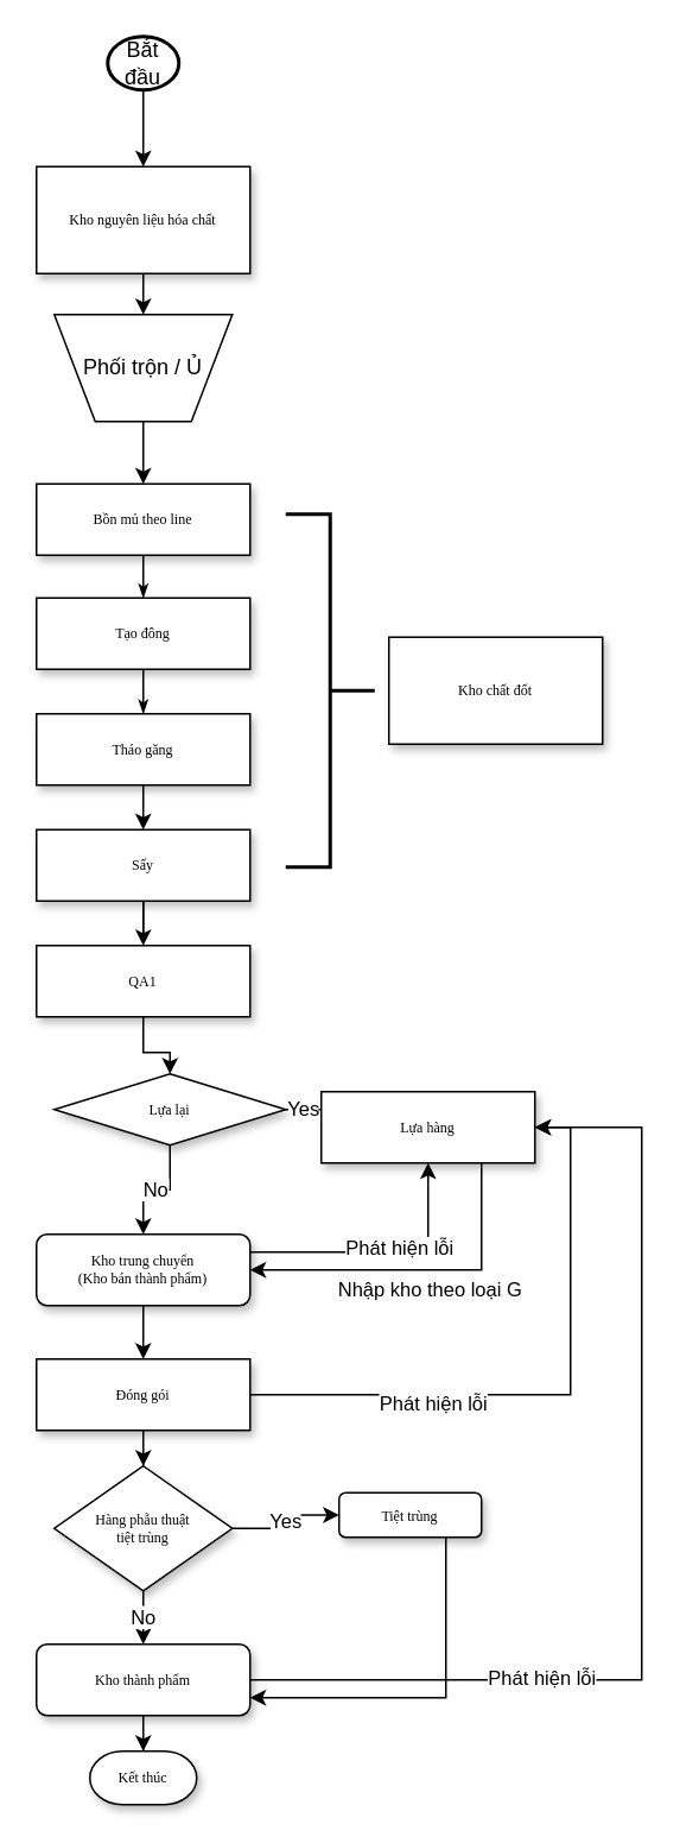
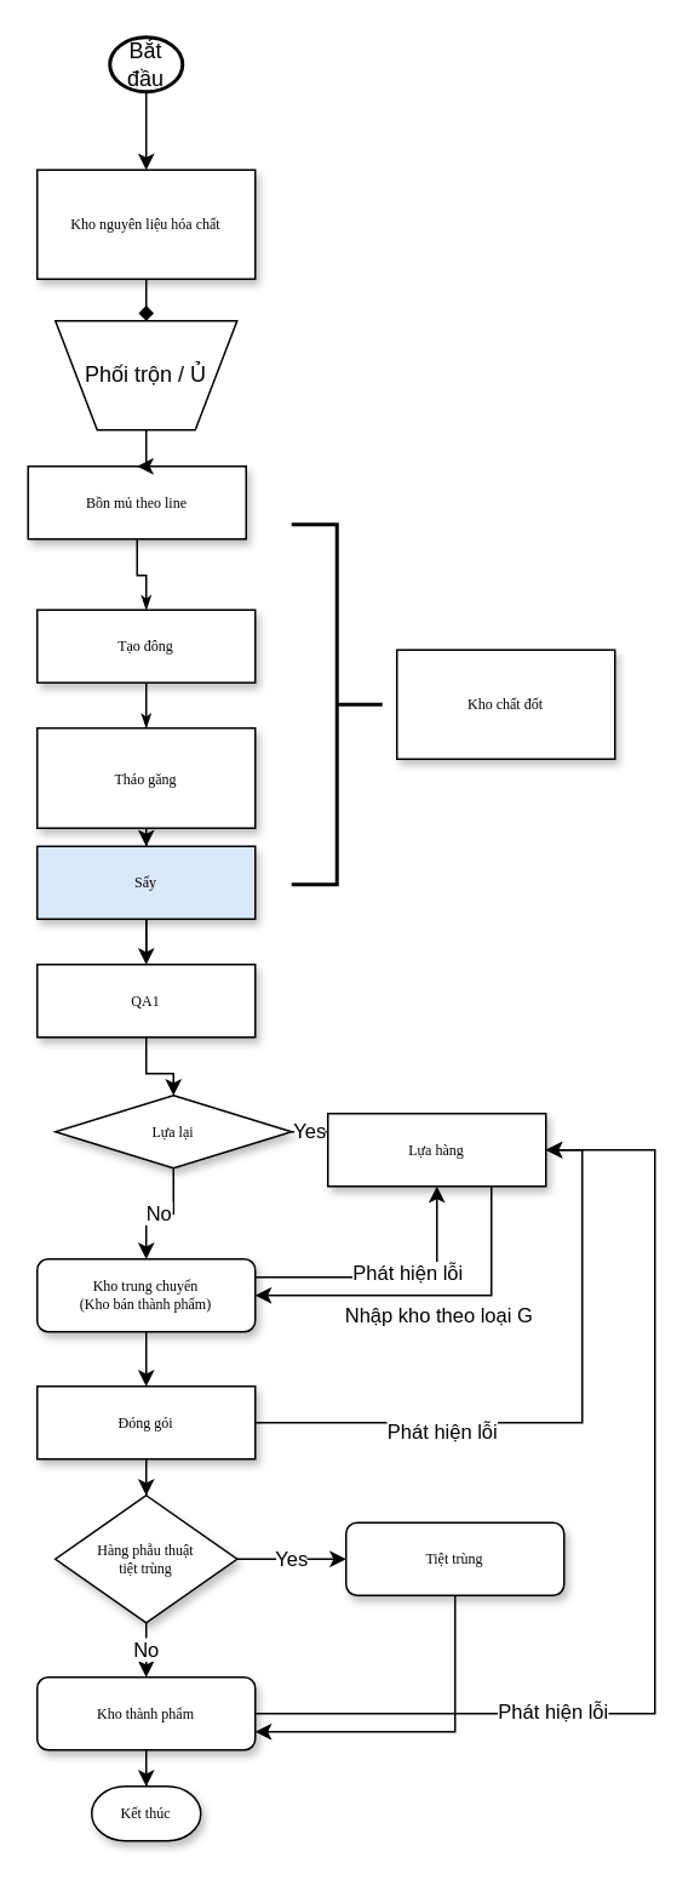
  <mxCell id="0" />
  <mxCell id="1" parent="0" />
- <mxCell id="2" style="edgeStyle=orthogonalEdgeStyle;rounded=0;orthogonalLoop=1;jettySize=auto;html=1;" edge="1" parent="1" source="3" target="33"><mxGeometry relative="1" as="geometry" /></mxCell>
+ <mxCell id="2" style="edgeStyle=orthogonalEdgeStyle;rounded=0;orthogonalLoop=1;jettySize=auto;html=1;endArrow=diamond;" edge="1" parent="1" source="3" target="33"><mxGeometry relative="1" as="geometry" /></mxCell>
  <mxCell id="3" value="Kho nguyên liệu hóa chất" style="rounded=0;whiteSpace=wrap;html=1;shadow=1;labelBackgroundColor=none;strokeWidth=1;fontFamily=Verdana;fontSize=8;align=center;" parent="1" vertex="1"><mxGeometry x="20" y="93" width="120" height="60" as="geometry" /></mxCell>
  <mxCell id="4" style="edgeStyle=orthogonalEdgeStyle;rounded=0;html=1;labelBackgroundColor=none;startSize=5;endArrow=classicThin;endFill=1;endSize=5;jettySize=auto;orthogonalLoop=1;strokeWidth=1;fontFamily=Verdana;fontSize=8" parent="1" source="5" target="7" edge="1"><mxGeometry relative="1" as="geometry" /></mxCell>
- <mxCell id="5" value="Bồn mủ theo line" style="whiteSpace=wrap;html=1;rounded=0;shadow=1;labelBackgroundColor=none;strokeWidth=1;fontFamily=Verdana;fontSize=8;align=center;" parent="1" vertex="1"><mxGeometry x="20" y="271" width="120" height="40" as="geometry" /></mxCell>
+ <mxCell id="5" value="Bồn mủ theo line" style="whiteSpace=wrap;html=1;rounded=0;shadow=1;labelBackgroundColor=none;strokeWidth=1;fontFamily=Verdana;fontSize=8;align=center;" parent="1" vertex="1"><mxGeometry x="15" y="256" width="120" height="40" as="geometry" /></mxCell>
  <mxCell id="6" style="edgeStyle=orthogonalEdgeStyle;rounded=0;html=1;labelBackgroundColor=none;startSize=5;endArrow=classicThin;endFill=1;endSize=5;jettySize=auto;orthogonalLoop=1;strokeWidth=1;fontFamily=Verdana;fontSize=8" parent="1" source="7" target="10" edge="1"><mxGeometry relative="1" as="geometry" /></mxCell>
  <mxCell id="7" value="Tạo đông" style="whiteSpace=wrap;html=1;rounded=0;shadow=1;labelBackgroundColor=none;strokeWidth=1;fontFamily=Verdana;fontSize=8;align=center;spacing=6;" parent="1" vertex="1"><mxGeometry x="20" y="335" width="120" height="40" as="geometry" /></mxCell>
  <mxCell id="8" style="edgeStyle=orthogonalEdgeStyle;rounded=0;html=1;labelBackgroundColor=none;startSize=5;endArrow=classicThin;endFill=1;endSize=5;jettySize=auto;orthogonalLoop=1;strokeWidth=1;fontFamily=Verdana;fontSize=8;startArrow=none;" parent="1" source="44" edge="1"><mxGeometry relative="1" as="geometry"><mxPoint x="80" y="490" as="targetPoint" /></mxGeometry></mxCell>
  <mxCell id="9" style="edgeStyle=orthogonalEdgeStyle;rounded=0;orthogonalLoop=1;jettySize=auto;html=1;" edge="1" parent="1" source="10" target="44"><mxGeometry relative="1" as="geometry" /></mxCell>
- <mxCell id="10" value="Tháo găng" style="whiteSpace=wrap;html=1;rounded=0;shadow=1;labelBackgroundColor=none;strokeWidth=1;fontFamily=Verdana;fontSize=8;align=center;" parent="1" vertex="1"><mxGeometry x="20" y="400" width="120" height="40" as="geometry" /></mxCell>
+ <mxCell id="10" value="Tháo găng" style="whiteSpace=wrap;html=1;rounded=0;shadow=1;labelBackgroundColor=none;strokeWidth=1;fontFamily=Verdana;fontSize=8;align=center;" parent="1" vertex="1"><mxGeometry x="20" y="400" width="120" height="55" as="geometry" /></mxCell>
  <mxCell id="11" style="edgeStyle=orthogonalEdgeStyle;rounded=0;orthogonalLoop=1;jettySize=auto;html=1;entryX=0.5;entryY=0;entryDx=0;entryDy=0;" edge="1" parent="1" source="44" target="35"><mxGeometry relative="1" as="geometry" /></mxCell>
  <mxCell id="12" style="edgeStyle=orthogonalEdgeStyle;rounded=0;orthogonalLoop=1;jettySize=auto;html=1;entryX=1;entryY=0.5;entryDx=0;entryDy=0;" edge="1" parent="1" source="15" target="40"><mxGeometry relative="1" as="geometry" /></mxCell>
  <mxCell id="13" value="Phát hiện lỗi" style="edgeLabel;html=1;align=center;verticalAlign=middle;resizable=0;points=[];" vertex="1" connectable="0" parent="12"><mxGeometry x="-0.417" y="-4" relative="1" as="geometry"><mxPoint as="offset" /></mxGeometry></mxCell>
  <mxCell id="14" style="edgeStyle=orthogonalEdgeStyle;rounded=0;orthogonalLoop=1;jettySize=auto;html=1;" edge="1" parent="1" source="15" target="29"><mxGeometry relative="1" as="geometry" /></mxCell>
  <mxCell id="15" value="Đóng gói" style="whiteSpace=wrap;html=1;rounded=0;shadow=1;labelBackgroundColor=none;strokeWidth=1;fontFamily=Verdana;fontSize=8;align=center;" parent="1" vertex="1"><mxGeometry x="20" y="762" width="120" height="40" as="geometry" /></mxCell>
  <mxCell id="16" style="edgeStyle=orthogonalEdgeStyle;rounded=0;orthogonalLoop=1;jettySize=auto;html=1;" edge="1" parent="1" source="19" target="15"><mxGeometry relative="1" as="geometry" /></mxCell>
  <mxCell id="17" style="edgeStyle=orthogonalEdgeStyle;rounded=0;orthogonalLoop=1;jettySize=auto;html=1;" edge="1" parent="1" source="19" target="40"><mxGeometry relative="1" as="geometry"><Array as="points"><mxPoint x="240" y="702" /></Array></mxGeometry></mxCell>
  <mxCell id="18" value="Phát hiện lỗi" style="edgeLabel;html=1;align=center;verticalAlign=middle;resizable=0;points=[];" vertex="1" connectable="0" parent="17"><mxGeometry x="0.11" y="3" relative="1" as="geometry"><mxPoint as="offset" /></mxGeometry></mxCell>
  <mxCell id="19" value="Kho trung chuyển&lt;br&gt;(Kho bán thành phẩm)" style="rounded=1;whiteSpace=wrap;html=1;shadow=1;labelBackgroundColor=none;strokeWidth=1;fontFamily=Verdana;fontSize=8;align=center;" parent="1" vertex="1"><mxGeometry x="20" y="692" width="120" height="40" as="geometry" /></mxCell>
  <mxCell id="20" value="Yes" style="edgeStyle=orthogonalEdgeStyle;rounded=0;orthogonalLoop=1;jettySize=auto;html=1;" edge="1" parent="1" source="22" target="40"><mxGeometry relative="1" as="geometry"><Array as="points"><mxPoint x="160" y="632" /><mxPoint x="160" y="632" /></Array></mxGeometry></mxCell>
  <mxCell id="21" value="No" style="edgeStyle=orthogonalEdgeStyle;rounded=0;orthogonalLoop=1;jettySize=auto;html=1;entryX=0.5;entryY=0;entryDx=0;entryDy=0;" edge="1" parent="1" source="22" target="19"><mxGeometry relative="1" as="geometry" /></mxCell>
  <mxCell id="22" value="Lựa lại" style="rhombus;whiteSpace=wrap;html=1;rounded=0;shadow=1;labelBackgroundColor=none;strokeWidth=1;fontFamily=Verdana;fontSize=8;align=center;" parent="1" vertex="1"><mxGeometry x="30" y="602" width="130" height="40" as="geometry" /></mxCell>
  <mxCell id="23" style="edgeStyle=orthogonalEdgeStyle;rounded=0;orthogonalLoop=1;jettySize=auto;html=1;" edge="1" parent="1" source="26" target="30"><mxGeometry relative="1" as="geometry" /></mxCell>
  <mxCell id="24" style="edgeStyle=orthogonalEdgeStyle;rounded=0;orthogonalLoop=1;jettySize=auto;html=1;" edge="1" parent="1" source="26" target="40"><mxGeometry relative="1" as="geometry"><Array as="points"><mxPoint x="360" y="942" /><mxPoint x="360" y="632" /></Array></mxGeometry></mxCell>
  <mxCell id="25" value="Phát hiện lỗi" style="edgeLabel;html=1;align=center;verticalAlign=middle;resizable=0;points=[];" vertex="1" connectable="0" parent="24"><mxGeometry x="-0.448" y="2" relative="1" as="geometry"><mxPoint as="offset" /></mxGeometry></mxCell>
  <mxCell id="26" value="Kho thành phẩm" style="rounded=1;whiteSpace=wrap;html=1;shadow=1;labelBackgroundColor=none;strokeWidth=1;fontFamily=Verdana;fontSize=8;align=center;" parent="1" vertex="1"><mxGeometry x="20" y="922" width="120" height="40" as="geometry" /></mxCell>
  <mxCell id="27" value="Yes" style="edgeStyle=orthogonalEdgeStyle;rounded=0;orthogonalLoop=1;jettySize=auto;html=1;entryX=0;entryY=0.5;entryDx=0;entryDy=0;" edge="1" parent="1" source="29" target="37"><mxGeometry relative="1" as="geometry" /></mxCell>
  <mxCell id="28" value="No" style="edgeStyle=orthogonalEdgeStyle;rounded=0;orthogonalLoop=1;jettySize=auto;html=1;" edge="1" parent="1" source="29" target="26"><mxGeometry relative="1" as="geometry" /></mxCell>
  <mxCell id="29" value="Hàng phẫu thuật &lt;br&gt;tiệt trùng" style="rhombus;whiteSpace=wrap;html=1;rounded=0;shadow=1;labelBackgroundColor=none;strokeWidth=1;fontFamily=Verdana;fontSize=8;align=center;" parent="1" vertex="1"><mxGeometry x="30" y="822" width="100" height="70" as="geometry" /></mxCell>
  <mxCell id="30" value="Kết thúc" style="strokeWidth=1;html=1;shape=mxgraph.flowchart.terminator;whiteSpace=wrap;rounded=0;shadow=1;labelBackgroundColor=none;fontFamily=Verdana;fontSize=8;align=center;" parent="1" vertex="1"><mxGeometry x="50" y="982" width="60" height="30" as="geometry" /></mxCell>
  <mxCell id="31" value="Kho chất đốt" style="rounded=0;whiteSpace=wrap;html=1;shadow=1;labelBackgroundColor=none;strokeWidth=1;fontFamily=Verdana;fontSize=8;align=center;" vertex="1" parent="1"><mxGeometry x="218" y="357" width="120" height="60" as="geometry" /></mxCell>
  <mxCell id="32" style="edgeStyle=orthogonalEdgeStyle;rounded=0;orthogonalLoop=1;jettySize=auto;html=1;" edge="1" parent="1" source="33" target="5"><mxGeometry relative="1" as="geometry" /></mxCell>
  <mxCell id="33" value="Phối trộn / Ủ" style="verticalLabelPosition=middle;verticalAlign=middle;html=1;shape=trapezoid;perimeter=trapezoidPerimeter;whiteSpace=wrap;size=0.23;arcSize=10;flipV=1;labelPosition=center;align=center;" vertex="1" parent="1"><mxGeometry x="30" y="176" width="100" height="60" as="geometry" /></mxCell>
  <mxCell id="34" style="edgeStyle=orthogonalEdgeStyle;rounded=0;orthogonalLoop=1;jettySize=auto;html=1;entryX=0.5;entryY=0;entryDx=0;entryDy=0;" edge="1" parent="1" source="35" target="22"><mxGeometry relative="1" as="geometry" /></mxCell>
  <mxCell id="35" value="QA1" style="whiteSpace=wrap;html=1;rounded=0;shadow=1;labelBackgroundColor=none;strokeWidth=1;fontFamily=Verdana;fontSize=8;align=center;" vertex="1" parent="1"><mxGeometry x="20" y="530" width="120" height="40" as="geometry" /></mxCell>
  <mxCell id="36" style="edgeStyle=orthogonalEdgeStyle;rounded=0;orthogonalLoop=1;jettySize=auto;html=1;entryX=1;entryY=0.75;entryDx=0;entryDy=0;" edge="1" parent="1" source="37" target="26"><mxGeometry relative="1" as="geometry"><Array as="points"><mxPoint x="250" y="952" /></Array></mxGeometry></mxCell>
- <mxCell id="37" value="Tiệt trùng" style="rounded=1;whiteSpace=wrap;html=1;shadow=1;labelBackgroundColor=none;strokeWidth=1;fontFamily=Verdana;fontSize=8;align=center;" vertex="1" parent="1"><mxGeometry x="190" y="837" width="80" height="25" as="geometry" /></mxCell>
+ <mxCell id="37" value="Tiệt trùng" style="rounded=1;whiteSpace=wrap;html=1;shadow=1;labelBackgroundColor=none;strokeWidth=1;fontFamily=Verdana;fontSize=8;align=center;" vertex="1" parent="1"><mxGeometry x="190" y="837" width="120" height="40" as="geometry" /></mxCell>
  <mxCell id="38" style="edgeStyle=orthogonalEdgeStyle;rounded=0;orthogonalLoop=1;jettySize=auto;html=1;entryX=1;entryY=0.5;entryDx=0;entryDy=0;" edge="1" parent="1" source="40" target="19"><mxGeometry relative="1" as="geometry"><Array as="points"><mxPoint x="270" y="712" /></Array></mxGeometry></mxCell>
  <mxCell id="39" value="Nhập kho theo loại G" style="edgeLabel;html=1;align=center;verticalAlign=middle;resizable=0;points=[];" vertex="1" connectable="0" parent="38"><mxGeometry x="-0.493" y="4" relative="1" as="geometry"><mxPoint x="-34" y="22" as="offset" /></mxGeometry></mxCell>
  <mxCell id="40" value="Lựa hàng" style="whiteSpace=wrap;html=1;rounded=0;shadow=1;labelBackgroundColor=none;strokeWidth=1;fontFamily=Verdana;fontSize=8;align=center;" vertex="1" parent="1"><mxGeometry x="180" y="612" width="120" height="40" as="geometry" /></mxCell>
  <mxCell id="41" style="edgeStyle=orthogonalEdgeStyle;rounded=0;orthogonalLoop=1;jettySize=auto;html=1;" edge="1" parent="1" source="42" target="3"><mxGeometry relative="1" as="geometry" /></mxCell>
  <mxCell id="42" value="Bắt đầu" style="strokeWidth=2;html=1;shape=mxgraph.flowchart.start_2;whiteSpace=wrap;" vertex="1" parent="1"><mxGeometry x="60" y="20" width="40" height="30" as="geometry" /></mxCell>
  <mxCell id="43" value="" style="strokeWidth=2;html=1;shape=mxgraph.flowchart.annotation_2;align=left;labelPosition=right;pointerEvents=1;direction=west;" vertex="1" parent="1"><mxGeometry x="160" y="288" width="50" height="198" as="geometry" /></mxCell>
- <mxCell id="44" value="Sấy" style="whiteSpace=wrap;html=1;rounded=0;shadow=1;labelBackgroundColor=none;strokeWidth=1;fontFamily=Verdana;fontSize=8;align=center;" parent="1" vertex="1"><mxGeometry x="20" y="465" width="120" height="40" as="geometry" /></mxCell>
+ <mxCell id="44" value="Sấy" style="whiteSpace=wrap;html=1;rounded=0;shadow=1;labelBackgroundColor=none;strokeWidth=1;fontFamily=Verdana;fontSize=8;align=center;fillColor=#dae8fc;" parent="1" vertex="1"><mxGeometry x="20" y="465" width="120" height="40" as="geometry" /></mxCell>
